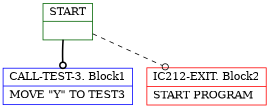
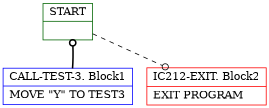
  digraph {
    node [shape=record]
    edge [arrowhead=odot arrowtail=empty]
    n1 [color=darkgreen label="{START|}"]
    n2 [color=blue label="{CALL-TEST-3. Block1|    MOVE \"Y\" TO TEST3\l}"]
-   n3 [color=red label="{IC212-EXIT. Block2|    START PROGRAM\l}"]
-   n1 -> n2 [style=bold]
+   n3 [color=red label="{IC212-EXIT. Block2|    EXIT PROGRAM\l}"]
+   n2 -> n1 [style=bold]
    n1 -> n3 [style=dashed]
  }
